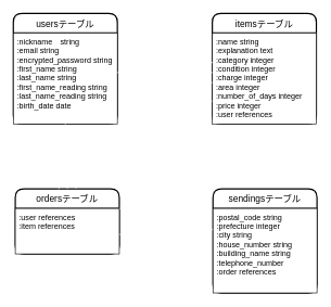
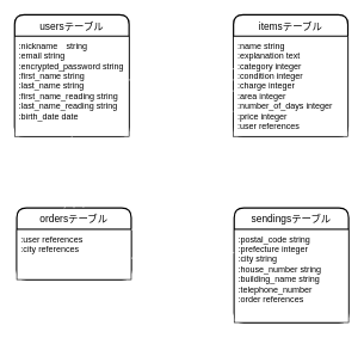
  <mxCell id="0" />
  <mxCell id="1" parent="0" />
  <mxCell id="2" value="usersテーブル" style="swimlane;childLayout=stackLayout;horizontal=1;startSize=30;horizontalStack=0;rounded=1;fontSize=14;fontStyle=0;strokeWidth=2;resizeParent=0;resizeLast=1;shadow=0;dashed=0;align=center;" parent="1" vertex="1"><mxGeometry x="20" y="20" width="160" height="170" as="geometry" /></mxCell>
  <mxCell id="3" value=":nickname　string&#10;:email string&#10;:encrypted_password string&#10;:first_name string&#10;:last_name string&#10;:first_name_reading string&#10;:last_name_reading string&#10;:birth_date date" style="align=left;spacingLeft=4;fontSize=12;verticalAlign=top;resizable=0;rotatable=0;part=1;" parent="2" vertex="1"><mxGeometry y="30" width="160" height="140" as="geometry" /></mxCell>
  <mxCell id="4" style="edgeStyle=orthogonalEdgeStyle;rounded=0;orthogonalLoop=1;jettySize=auto;html=1;exitX=0.5;exitY=1;exitDx=0;exitDy=0;" parent="2" source="3" target="3" edge="1"><mxGeometry relative="1" as="geometry" /></mxCell>
  <mxCell id="5" value="itemsテーブル" style="swimlane;childLayout=stackLayout;horizontal=1;startSize=30;horizontalStack=0;rounded=1;fontSize=14;fontStyle=0;strokeWidth=2;resizeParent=0;resizeLast=1;shadow=0;dashed=0;align=center;" parent="1" vertex="1"><mxGeometry x="326" y="20" width="160" height="170" as="geometry" /></mxCell>
  <mxCell id="6" value=":name string&#10;:explanation text&#10;:category integer&#10;:condition integer&#10;:charge integer&#10;:area integer&#10;:number_of_days integer&#10;:price integer&#10;:user references" style="align=left;spacingLeft=4;fontSize=12;verticalAlign=top;resizable=0;rotatable=0;part=1;" parent="5" vertex="1"><mxGeometry y="30" width="160" height="140" as="geometry" /></mxCell>
  <mxCell id="7" style="edgeStyle=orthogonalEdgeStyle;rounded=0;orthogonalLoop=1;jettySize=auto;html=1;exitX=0.5;exitY=1;exitDx=0;exitDy=0;" parent="5" source="6" target="6" edge="1"><mxGeometry relative="1" as="geometry" /></mxCell>
  <mxCell id="8" value="" style="edgeStyle=entityRelationEdgeStyle;fontSize=12;html=1;endArrow=ERoneToMany;rounded=0;exitX=0.994;exitY=0.436;exitDx=0;exitDy=0;exitPerimeter=0;entryX=0.006;entryY=0.436;entryDx=0;entryDy=0;entryPerimeter=0;endSize=30;strokeColor=#FFFFFF;" parent="1" source="3" target="6" edge="1"><mxGeometry width="100" height="100" relative="1" as="geometry"><mxPoint x="190" y="100" as="sourcePoint" /><mxPoint x="324" y="100" as="targetPoint" /></mxGeometry></mxCell>
  <mxCell id="9" value="ordersテーブル" style="swimlane;childLayout=stackLayout;horizontal=1;startSize=30;horizontalStack=0;rounded=1;fontSize=14;fontStyle=0;strokeWidth=2;resizeParent=0;resizeLast=1;shadow=0;dashed=0;align=center;" parent="1" vertex="1"><mxGeometry x="23" y="290" width="160" height="100" as="geometry" /></mxCell>
- <mxCell id="10" value=":user references&#10;:item references" style="align=left;spacingLeft=4;fontSize=12;verticalAlign=top;resizable=0;rotatable=0;part=1;" parent="9" vertex="1"><mxGeometry y="30" width="160" height="70" as="geometry" /></mxCell>
+ <mxCell id="10" value=":user references&#10;:city references" style="align=left;spacingLeft=4;fontSize=12;verticalAlign=top;resizable=0;rotatable=0;part=1;" parent="9" vertex="1"><mxGeometry y="30" width="160" height="70" as="geometry" /></mxCell>
  <mxCell id="11" style="edgeStyle=orthogonalEdgeStyle;rounded=0;orthogonalLoop=1;jettySize=auto;html=1;exitX=0.5;exitY=1;exitDx=0;exitDy=0;" parent="9" source="10" target="10" edge="1"><mxGeometry relative="1" as="geometry" /></mxCell>
  <mxCell id="12" value="sendingsテーブル" style="swimlane;childLayout=stackLayout;horizontal=1;startSize=30;horizontalStack=0;rounded=1;fontSize=14;fontStyle=0;strokeWidth=2;resizeParent=0;resizeLast=1;shadow=0;dashed=0;align=center;" parent="1" vertex="1"><mxGeometry x="327" y="290" width="160" height="160" as="geometry" /></mxCell>
  <mxCell id="13" value=":postal_code string&#10;:prefecture integer&#10;:city string&#10;:house_number string&#10;:building_name string&#10;:telephone_number&#10;:order references" style="align=left;spacingLeft=4;fontSize=12;verticalAlign=top;resizable=0;rotatable=0;part=1;" parent="12" vertex="1"><mxGeometry y="30" width="160" height="130" as="geometry" /></mxCell>
  <mxCell id="14" style="edgeStyle=orthogonalEdgeStyle;rounded=0;orthogonalLoop=1;jettySize=auto;html=1;exitX=0.5;exitY=1;exitDx=0;exitDy=0;" parent="12" source="13" target="13" edge="1"><mxGeometry relative="1" as="geometry" /></mxCell>
  <mxCell id="15" value="" style="edgeStyle=entityRelationEdgeStyle;fontSize=12;html=1;endArrow=ERmandOne;startArrow=ERmandOne;exitX=1;exitY=0;exitDx=0;exitDy=0;endSize=25;startSize=25;entryX=0;entryY=0.75;entryDx=0;entryDy=0;strokeColor=#FFFFFF;" parent="1" source="10" target="6" edge="1"><mxGeometry width="100" height="100" relative="1" as="geometry"><mxPoint x="226" y="240" as="sourcePoint" /><mxPoint x="326" y="140" as="targetPoint" /></mxGeometry></mxCell>
  <mxCell id="16" value="" style="edgeStyle=entityRelationEdgeStyle;fontSize=12;html=1;endArrow=ERmandOne;startArrow=ERmandOne;startSize=25;endSize=25;entryX=0;entryY=0.25;entryDx=0;entryDy=0;strokeColor=#FFFFFF;" parent="1" target="13" edge="1"><mxGeometry width="100" height="100" relative="1" as="geometry"><mxPoint x="183" y="360" as="sourcePoint" /><mxPoint x="283" y="260" as="targetPoint" /></mxGeometry></mxCell>
  <mxCell id="17" style="edgeStyle=none;html=1;exitX=0.5;exitY=1;exitDx=0;exitDy=0;entryX=0.5;entryY=0;entryDx=0;entryDy=0;startSize=25;endSize=25;endArrow=ERoneToMany;endFill=0;strokeColor=#FFFFFF;" parent="1" source="3" target="9" edge="1"><mxGeometry relative="1" as="geometry" /></mxCell>
